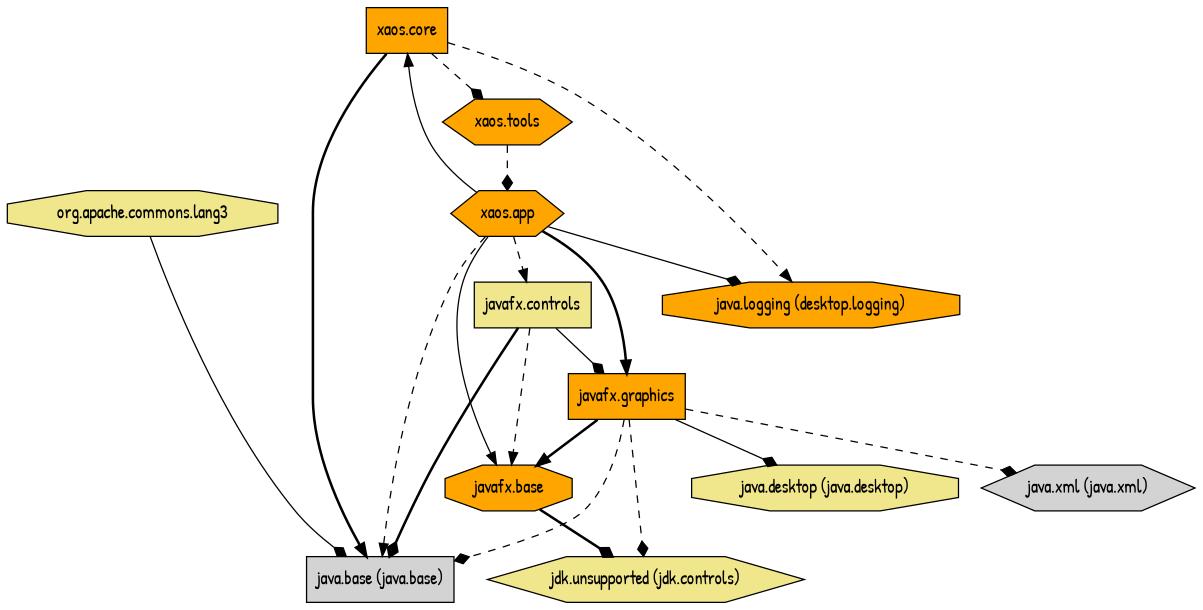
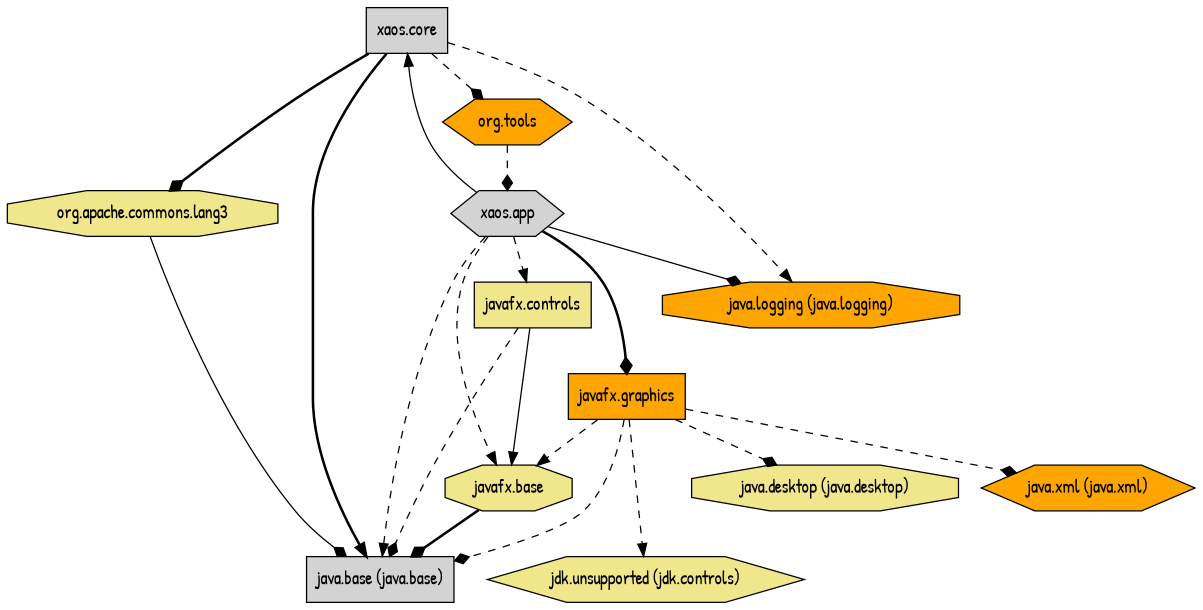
  digraph {
    fontname="Patrick Hand"
    node [fillcolor=khaki fontname="Patrick Hand" shape=box style=filled]
    edge [arrowhead=diamond fontname="Patrick Hand" style=dashed]
    "java.base (java.base)" [fillcolor=lightgrey]
    "org.apache.commons.lang3" [shape=octagon]
-   "xaos.core" [fillcolor=orange]
-   "java.logging (java.logging)" [fillcolor=orange shape=octagon label="java.logging (desktop.logging)"]
-   "xaos.tools" [fillcolor=orange shape=hexagon]
-   "xaos.app" [fillcolor=orange shape=hexagon]
+   "xaos.core" [fillcolor=lightgrey]
+   "java.logging (java.logging)" [fillcolor=orange shape=octagon]
+   "xaos.tools" [fillcolor=orange shape=hexagon label="org.tools"]
+   "xaos.app" [fillcolor=lightgrey shape=hexagon]
    "javafx.graphics" [fillcolor=orange]
    "java.desktop (java.desktop)" [shape=octagon]
-   "java.xml (java.xml)" [fillcolor=lightgrey shape=hexagon]
-   "javafx.base" [fillcolor=orange shape=octagon]
+   "java.xml (java.xml)" [fillcolor=orange shape=hexagon]
+   "javafx.base" [shape=octagon]
    n11 [label="jdk.unsupported (jdk.controls)" shape=hexagon]
    "javafx.controls"
    "org.apache.commons.lang3" -> "java.base (java.base)" [style=solid]
    "xaos.core" -> "java.base (java.base)" [arrowhead=normal style=bold]
+   "xaos.core" -> "org.apache.commons.lang3" [style=bold]
    "xaos.core" -> "java.logging (java.logging)" [arrowhead=normal]
    "xaos.core" -> "xaos.tools"
    "xaos.tools" -> "xaos.app"
    "xaos.app" -> "java.base (java.base)" [arrowhead=normal]
    "xaos.app" -> "xaos.core" [arrowhead=normal style=solid]
    "xaos.app" -> "java.logging (java.logging)" [style=solid]
-   "xaos.app" -> "javafx.graphics" [arrowhead=normal style=bold]
-   "xaos.app" -> "javafx.base" [arrowhead=normal style=solid]
+   "xaos.app" -> "javafx.graphics" [style=bold]
+   "xaos.app" -> "javafx.base" [arrowhead=normal]
    "xaos.app" -> "javafx.controls" [arrowhead=normal]
    "javafx.graphics" -> "java.base (java.base)"
-   "javafx.graphics" -> "java.desktop (java.desktop)" [style=solid]
+   "javafx.graphics" -> "java.desktop (java.desktop)"
    "javafx.graphics" -> "java.xml (java.xml)"
-   "javafx.graphics" -> "javafx.base" [arrowhead=normal style=bold]
-   "javafx.graphics" -> n11
-   "javafx.base" -> n11 [style=bold]
-   "javafx.controls" -> "java.base (java.base)" [style=bold]
-   "javafx.controls" -> "javafx.graphics" [style=solid]
-   "javafx.controls" -> "javafx.base" [arrowhead=normal]
+   "javafx.graphics" -> "javafx.base" [arrowhead=normal]
+   "javafx.graphics" -> n11 [arrowhead=normal]
+   "javafx.base" -> "java.base (java.base)" [style=bold]
+   "javafx.controls" -> "java.base (java.base)"
+   "javafx.controls" -> "javafx.base" [arrowhead=normal style=solid]
  }
